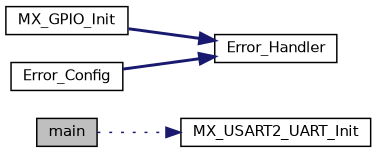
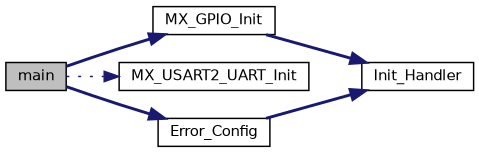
  digraph {
    rankdir=LR
    node [color=black fillcolor=white fontname=Helvetica fontsize=10 shape=record style=filled]
    edge [color=midnightblue fontname=Helvetica fontsize=10 labelfontname=Helvetica labelfontsize=10 style=bold]
    n1 [fillcolor=grey75 fontcolor=black height=0.2 label=main width=0.4]
    n2 [height=0.2 label=MX_GPIO_Init width=0.4]
    n3 [height=0.2 label=MX_USART2_UART_Init width=0.4]
    n4 [height=0.2 label=Error_Config width=0.4]
-   n5 [height=0.2 label=Error_Handler width=0.4]
+   n5 [height=0.2 label=Init_Handler width=0.4]
+   n1 -> n2
    n1 -> n3 [style=dotted]
+   n1 -> n4
    n2 -> n5
    n4 -> n5
  }
